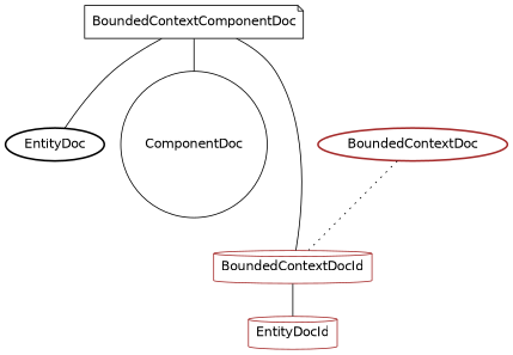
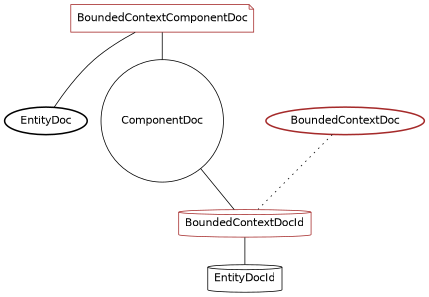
  graph {
    fontname="DejaVu Sans"
    splines=spline
    node [color=black fontname="DejaVu Sans" shape=ellipse]
    edge [fontname="DejaVu Sans" style=solid]
    EntityDoc [style=bold]
-   EntityDocId [color=brown shape=cylinder]
-   BoundedContextComponentDoc [shape=note]
+   EntityDocId [shape=cylinder]
+   BoundedContextComponentDoc [color=brown shape=note]
    ComponentDoc [shape=circle]
    BoundedContextDocId [color=brown shape=cylinder]
    BoundedContextDoc [color=brown style=bold]
    BoundedContextComponentDoc -- EntityDoc
    BoundedContextComponentDoc -- ComponentDoc
-   BoundedContextComponentDoc -- BoundedContextDocId
+   ComponentDoc -- BoundedContextDocId
    BoundedContextDocId -- EntityDocId
    BoundedContextDoc -- BoundedContextDocId [style=dotted]
  }
